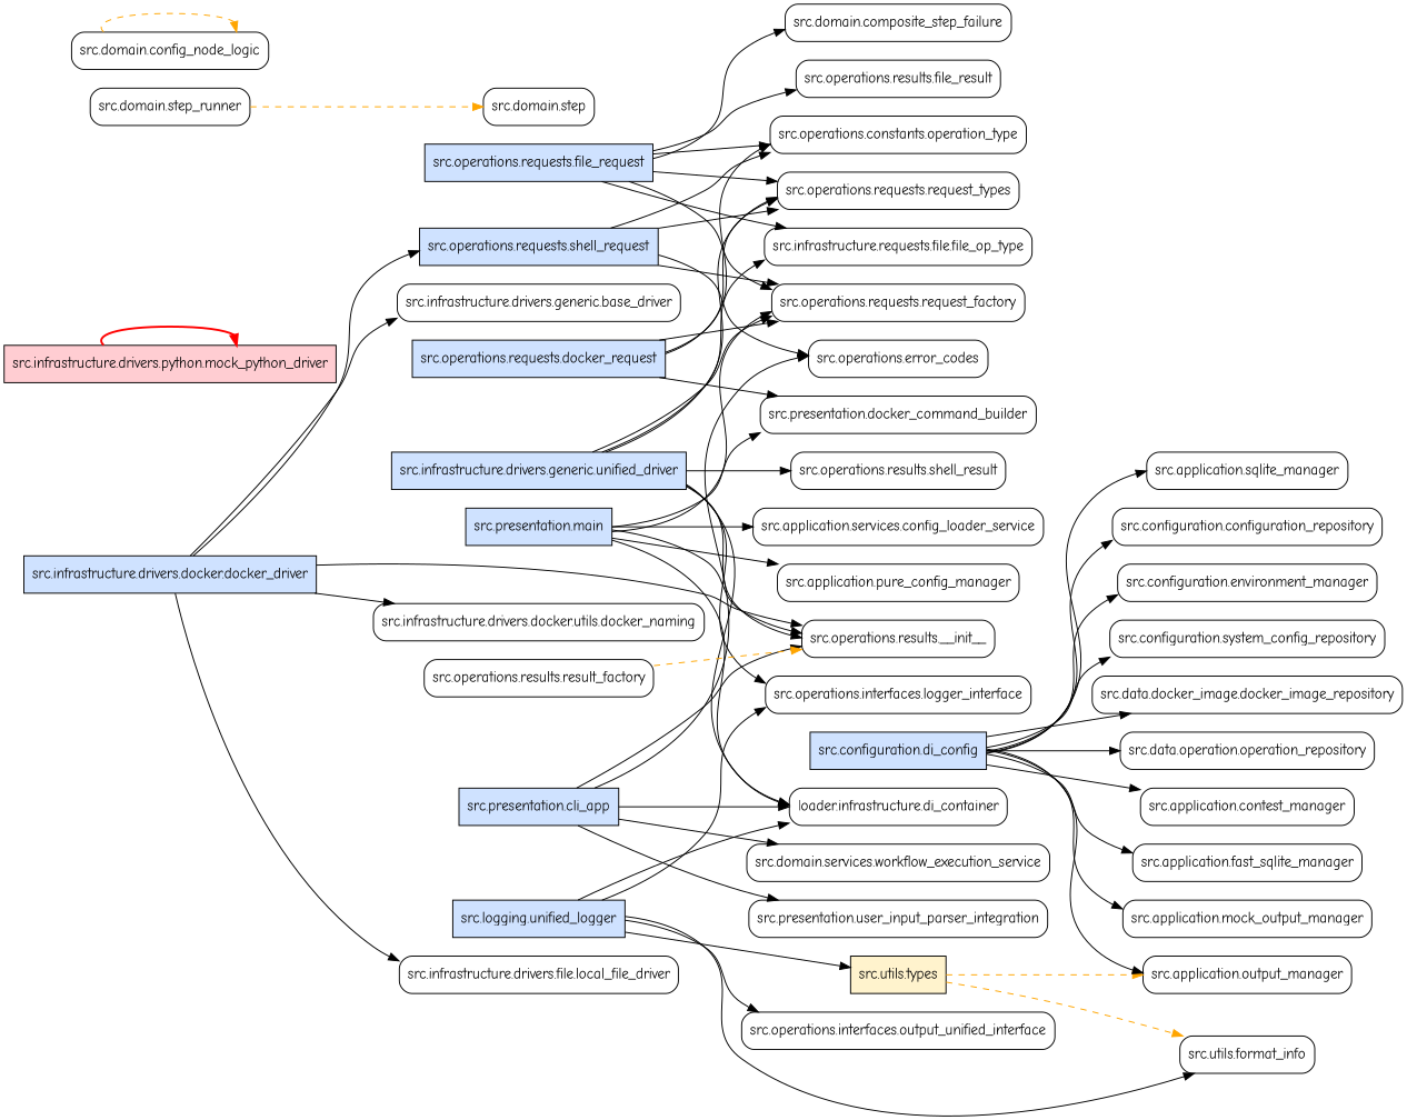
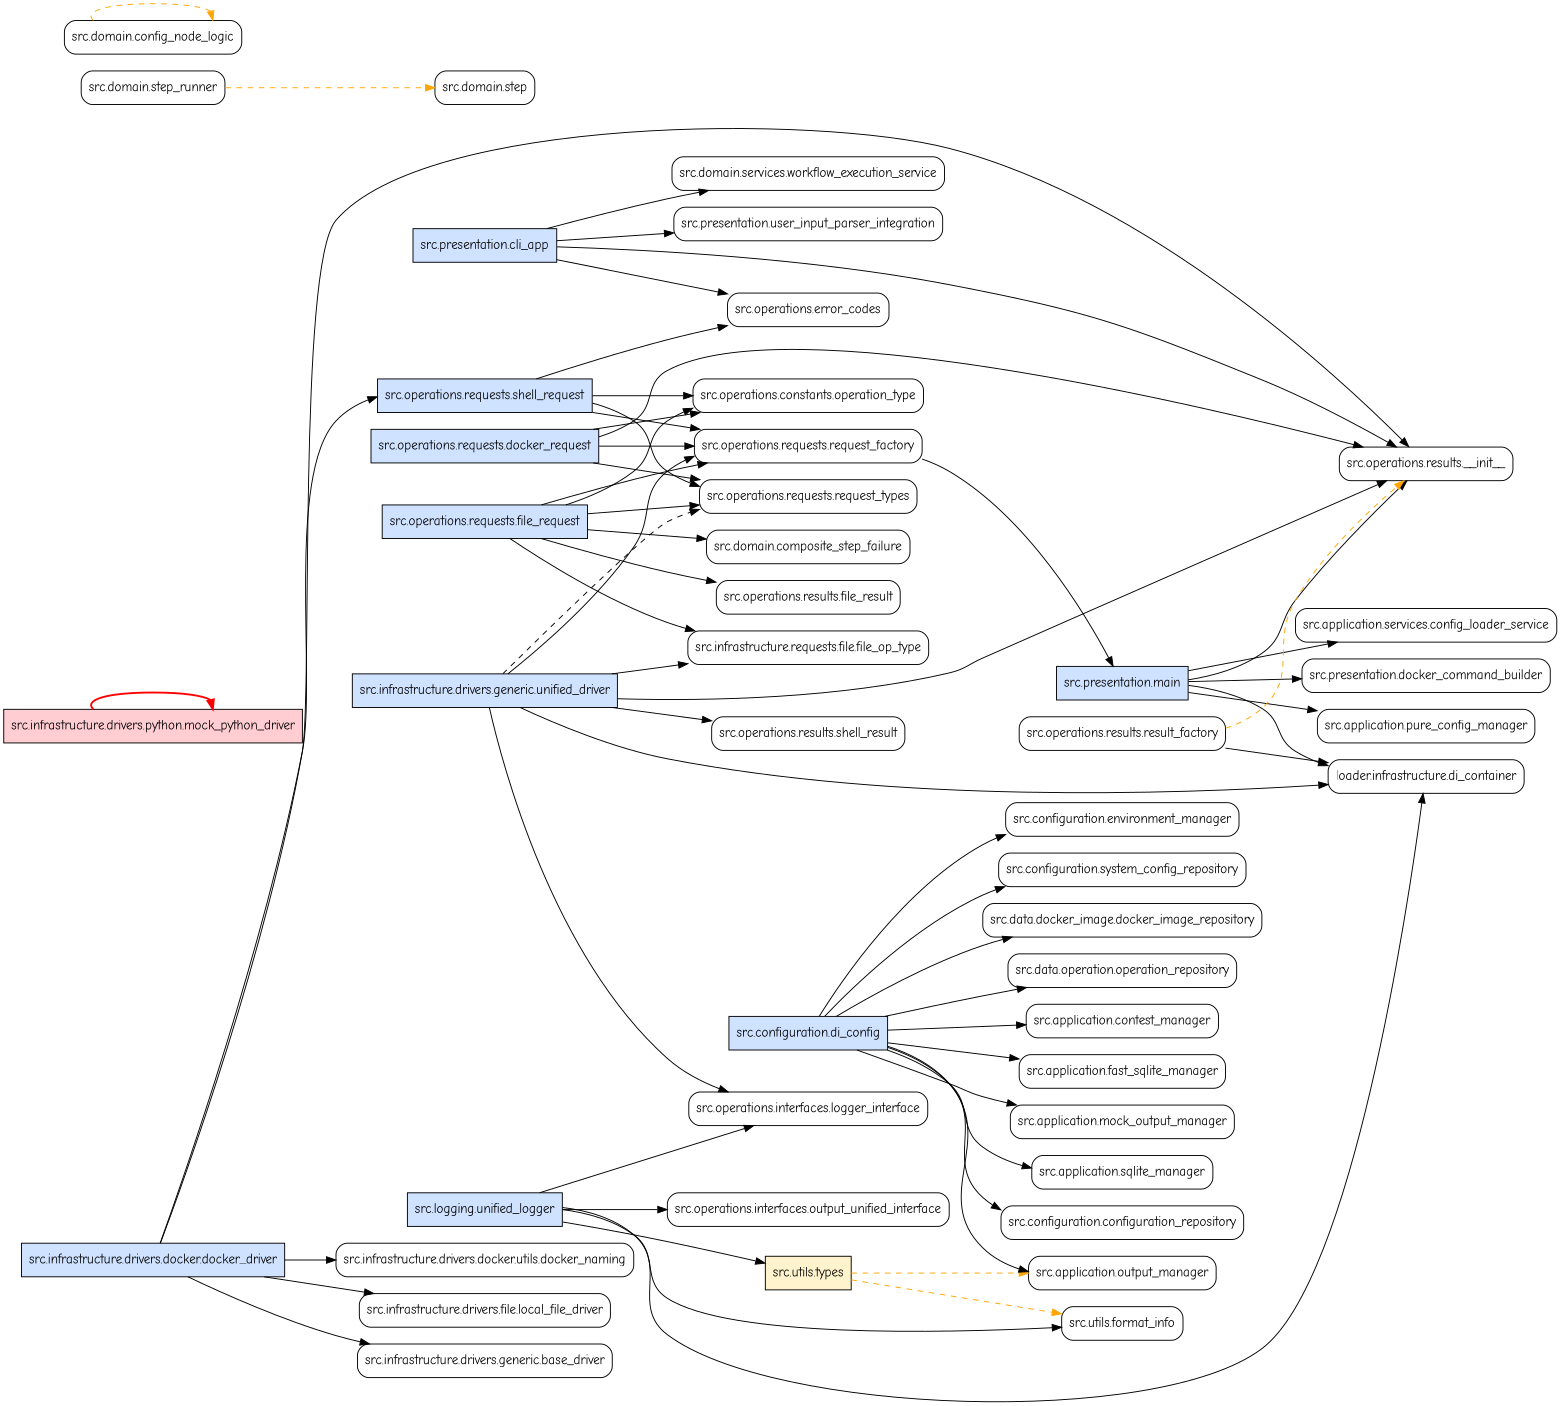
  digraph {
    fontname="Comic Neue"
    rankdir=LR
    node [fontname="Comic Neue" shape=box style=rounded]
    edge [fontname="Comic Neue"]
    "src.infrastructure.drivers.docker.docker_driver" [fillcolor="#cfe2ff" style=filled]
    "src.operations.requests.shell_request" [fillcolor="#cfe2ff" style=filled]
    "src.operations.results.__init__"
    "src.infrastructure.drivers.docker.utils.docker_naming"
    "src.infrastructure.drivers.file.local_file_driver"
    "src.infrastructure.drivers.generic.base_driver"
    "src.operations.requests.request_factory"
    "src.operations.error_codes"
    "src.operations.requests.request_types"
    "src.operations.constants.operation_type"
    "src.presentation.main" [fillcolor="#cfe2ff" style=filled]
    "src.application.pure_config_manager"
    "src.application.services.config_loader_service"
    n14 [label="loader.infrastructure.di_container"]
    "src.presentation.docker_command_builder"
    "src.presentation.cli_app" [fillcolor="#cfe2ff" style=filled]
    "src.domain.services.workflow_execution_service"
    "src.presentation.user_input_parser_integration"
    "src.operations.requests.file_request" [fillcolor="#cfe2ff" style=filled]
    "src.infrastructure.requests.file.file_op_type"
    "src.domain.composite_step_failure"
    "src.operations.results.file_result"
    "src.infrastructure.drivers.python.mock_python_driver" [fillcolor="#ffcdd2" style=filled]
    "src.operations.requests.docker_request" [fillcolor="#cfe2ff" style=filled]
    "src.utils.types" [fillcolor="#fff3cd" style=filled]
    "src.utils.format_info"
    "src.application.output_manager"
    "src.infrastructure.drivers.generic.unified_driver" [fillcolor="#cfe2ff" style=filled]
    "src.operations.interfaces.logger_interface"
    "src.operations.results.shell_result"
    "src.logging.unified_logger" [fillcolor="#cfe2ff" style=filled]
    n32 [label="src.operations.interfaces.output_unified_interface"]
    "src.configuration.di_config" [fillcolor="#cfe2ff" style=filled]
    "src.application.contest_manager"
    "src.application.fast_sqlite_manager"
    "src.application.mock_output_manager"
    "src.application.sqlite_manager"
    "src.configuration.configuration_repository"
    "src.configuration.environment_manager"
    "src.configuration.system_config_repository"
    "src.data.docker_image.docker_image_repository"
    "src.data.operation.operation_repository"
    "src.domain.step_runner"
    "src.domain.step"
    "src.domain.config_node_logic"
    "src.operations.results.result_factory"
    "src.infrastructure.drivers.docker.docker_driver" -> "src.operations.requests.shell_request"
    "src.infrastructure.drivers.docker.docker_driver" -> "src.operations.results.__init__"
    "src.infrastructure.drivers.docker.docker_driver" -> "src.infrastructure.drivers.docker.utils.docker_naming"
    "src.infrastructure.drivers.docker.docker_driver" -> "src.infrastructure.drivers.file.local_file_driver"
    "src.infrastructure.drivers.docker.docker_driver" -> "src.infrastructure.drivers.generic.base_driver"
    "src.operations.requests.shell_request" -> "src.operations.requests.request_factory"
    "src.operations.requests.shell_request" -> "src.operations.error_codes"
    "src.operations.requests.shell_request" -> "src.operations.requests.request_types"
    "src.operations.requests.shell_request" -> "src.operations.constants.operation_type"
    "src.presentation.main" -> "src.operations.results.__init__"
-   "src.presentation.main" -> "src.operations.requests.request_factory"
+   "src.operations.requests.request_factory" -> "src.presentation.main"
    "src.presentation.main" -> "src.application.pure_config_manager"
    "src.presentation.main" -> "src.application.services.config_loader_service"
    "src.presentation.main" -> n14
    "src.presentation.main" -> "src.presentation.docker_command_builder"
    "src.presentation.cli_app" -> "src.operations.results.__init__"
    "src.presentation.cli_app" -> "src.operations.error_codes"
-   "src.presentation.cli_app" -> n14
+   "src.operations.results.result_factory" -> n14
    "src.presentation.cli_app" -> "src.domain.services.workflow_execution_service"
    "src.presentation.cli_app" -> "src.presentation.user_input_parser_integration"
    "src.operations.requests.file_request" -> "src.operations.requests.request_factory"
    "src.operations.requests.file_request" -> "src.operations.requests.request_types"
    "src.operations.requests.file_request" -> "src.operations.constants.operation_type"
    "src.operations.requests.file_request" -> "src.infrastructure.requests.file.file_op_type"
    "src.operations.requests.file_request" -> "src.domain.composite_step_failure"
    "src.operations.requests.file_request" -> "src.operations.results.file_result"
    "src.infrastructure.drivers.python.mock_python_driver" -> "src.infrastructure.drivers.python.mock_python_driver" [color=red style=bold]
-   "src.operations.requests.docker_request" -> "src.presentation.docker_command_builder"
+   "src.operations.requests.docker_request" -> "src.operations.results.__init__"
    "src.operations.requests.docker_request" -> "src.operations.requests.request_factory"
    "src.operations.requests.docker_request" -> "src.operations.requests.request_types"
    "src.operations.requests.docker_request" -> "src.operations.constants.operation_type"
    "src.utils.types" -> "src.utils.format_info" [color=orange style=dashed]
    "src.utils.types" -> "src.application.output_manager" [color=orange style=dashed]
    "src.infrastructure.drivers.generic.unified_driver" -> "src.operations.results.__init__"
    "src.infrastructure.drivers.generic.unified_driver" -> "src.operations.requests.request_factory"
-   "src.infrastructure.drivers.generic.unified_driver" -> "src.operations.requests.request_types"
+   "src.infrastructure.drivers.generic.unified_driver" -> "src.operations.requests.request_types" [style=dashed]
    "src.infrastructure.drivers.generic.unified_driver" -> n14
    "src.infrastructure.drivers.generic.unified_driver" -> "src.infrastructure.requests.file.file_op_type"
    "src.infrastructure.drivers.generic.unified_driver" -> "src.operations.interfaces.logger_interface"
    "src.infrastructure.drivers.generic.unified_driver" -> "src.operations.results.shell_result"
    "src.logging.unified_logger" -> n14
    "src.logging.unified_logger" -> "src.utils.types"
    "src.logging.unified_logger" -> "src.utils.format_info"
    "src.logging.unified_logger" -> "src.operations.interfaces.logger_interface"
    "src.logging.unified_logger" -> n32
    "src.configuration.di_config" -> "src.application.output_manager"
    "src.configuration.di_config" -> "src.application.contest_manager"
    "src.configuration.di_config" -> "src.application.fast_sqlite_manager"
    "src.configuration.di_config" -> "src.application.mock_output_manager"
    "src.configuration.di_config" -> "src.application.sqlite_manager"
    "src.configuration.di_config" -> "src.configuration.configuration_repository"
    "src.configuration.di_config" -> "src.configuration.environment_manager"
    "src.configuration.di_config" -> "src.configuration.system_config_repository"
    "src.configuration.di_config" -> "src.data.docker_image.docker_image_repository"
    "src.configuration.di_config" -> "src.data.operation.operation_repository"
    "src.domain.step_runner" -> "src.domain.step" [color=orange style=dashed]
    "src.domain.config_node_logic" -> "src.domain.config_node_logic" [color=orange style=dashed]
    "src.operations.results.result_factory" -> "src.operations.results.__init__" [color=orange style=dashed]
  }
